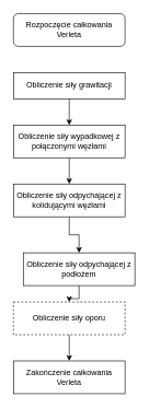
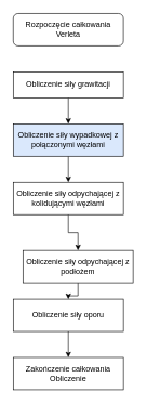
  <mxCell id="0" />
  <mxCell id="1" parent="0" />
  <mxCell id="2" style="edgeStyle=orthogonalEdgeStyle;rounded=0;orthogonalLoop=1;jettySize=auto;html=1;entryX=0.5;entryY=0;entryDx=0;entryDy=0;" edge="1" parent="1" source="3" target="5"><mxGeometry relative="1" as="geometry" /></mxCell>
  <mxCell id="3" value="Obliczenie siły grawitacji" style="rounded=0;whiteSpace=wrap;html=1;" vertex="1" parent="1"><mxGeometry x="20" y="110" width="170" height="40" as="geometry" /></mxCell>
  <mxCell id="4" style="edgeStyle=orthogonalEdgeStyle;rounded=0;orthogonalLoop=1;jettySize=auto;html=1;entryX=0.5;entryY=0;entryDx=0;entryDy=0;" edge="1" parent="1" source="5" target="7"><mxGeometry relative="1" as="geometry" /></mxCell>
- <mxCell id="5" value="Obliczenie siły wypadkowej z połączonymi węzłami" style="rounded=0;whiteSpace=wrap;html=1;" vertex="1" parent="1"><mxGeometry x="20" y="190" width="170" height="50" as="geometry" /></mxCell>
+ <mxCell id="5" value="Obliczenie siły wypadkowej z połączonymi węzłami" style="rounded=0;whiteSpace=wrap;html=1;fillColor=#dae8fc;" vertex="1" parent="1"><mxGeometry x="20" y="190" width="170" height="50" as="geometry" /></mxCell>
  <mxCell id="6" style="edgeStyle=orthogonalEdgeStyle;rounded=0;orthogonalLoop=1;jettySize=auto;html=1;" edge="1" parent="1" source="7" target="9"><mxGeometry relative="1" as="geometry" /></mxCell>
  <mxCell id="7" value="Obliczenie siły odpychającej z kolidującymi węzłami" style="rounded=0;whiteSpace=wrap;html=1;" vertex="1" parent="1"><mxGeometry x="20" y="280" width="170" height="50" as="geometry" /></mxCell>
  <mxCell id="8" style="edgeStyle=orthogonalEdgeStyle;rounded=0;orthogonalLoop=1;jettySize=auto;html=1;entryX=0.5;entryY=0;entryDx=0;entryDy=0;" edge="1" parent="1" source="9" target="11"><mxGeometry relative="1" as="geometry" /></mxCell>
  <mxCell id="9" value="Obliczenie siły odpychającej z podłożem" style="rounded=0;whiteSpace=wrap;html=1;" vertex="1" parent="1"><mxGeometry x="35" y="385" width="170" height="50" as="geometry" /></mxCell>
  <mxCell id="10" style="edgeStyle=orthogonalEdgeStyle;rounded=0;orthogonalLoop=1;jettySize=auto;html=1;" edge="1" parent="1" source="11" target="13"><mxGeometry relative="1" as="geometry" /></mxCell>
- <mxCell id="11" value="Obliczenie siły oporu" style="rounded=0;whiteSpace=wrap;html=1;dashed=1;" vertex="1" parent="1"><mxGeometry x="20" y="460" width="170" height="50" as="geometry" /></mxCell>
+ <mxCell id="11" value="Obliczenie siły oporu" style="rounded=0;whiteSpace=wrap;html=1;" vertex="1" parent="1"><mxGeometry x="20" y="460" width="170" height="50" as="geometry" /></mxCell>
  <mxCell id="12" value="Rozpoczęcie całkowania Verleta" style="whiteSpace=wrap;html=1;rounded=1;" vertex="1" parent="1"><mxGeometry x="20" y="20" width="170" height="50" as="geometry" /></mxCell>
- <mxCell id="13" value="Zakończenie całkowania Verleta" style="rounded=0;whiteSpace=wrap;html=1;" vertex="1" parent="1"><mxGeometry x="20" y="550" width="170" height="50" as="geometry" /></mxCell>
+ <mxCell id="13" value="Zakończenie całkowania Obliczenie" style="rounded=0;whiteSpace=wrap;html=1;" vertex="1" parent="1"><mxGeometry x="20" y="550" width="170" height="50" as="geometry" /></mxCell>
